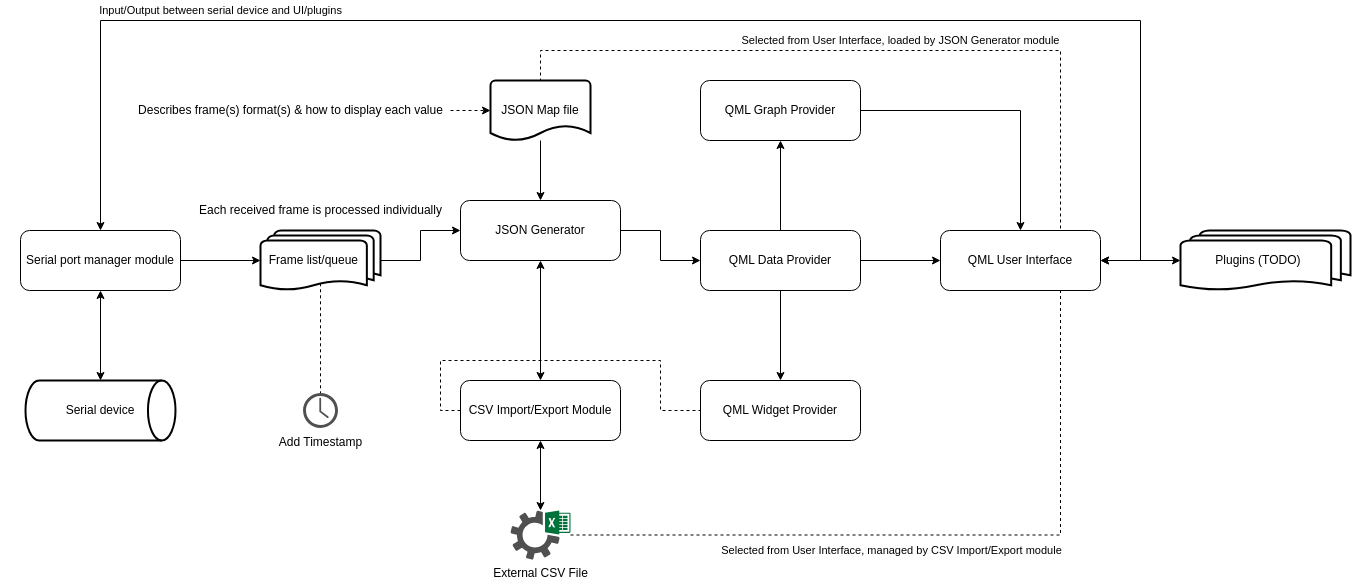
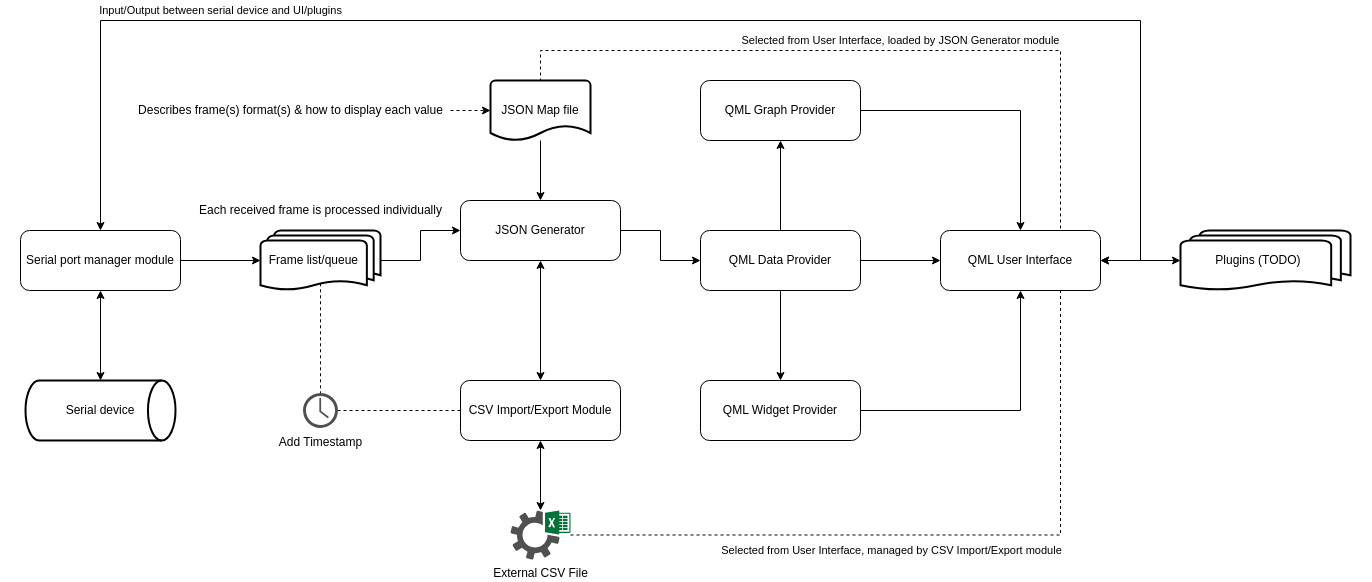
  <mxCell id="0" />
  <mxCell id="1" parent="0" />
  <mxCell id="2" style="edgeStyle=orthogonalEdgeStyle;rounded=0;orthogonalLoop=1;jettySize=auto;html=1;exitX=1;exitY=0.5;exitDx=0;exitDy=0;entryX=0;entryY=0.5;entryDx=0;entryDy=0;entryPerimeter=0;" parent="1" source="3" target="8" edge="1"><mxGeometry relative="1" as="geometry" /></mxCell>
  <mxCell id="3" value="Serial port manager module" style="rounded=1;whiteSpace=wrap;html=1;" parent="1" vertex="1"><mxGeometry x="20" y="230" width="160" height="60" as="geometry" /></mxCell>
  <mxCell id="4" style="edgeStyle=orthogonalEdgeStyle;rounded=0;orthogonalLoop=1;jettySize=auto;html=1;exitX=0.5;exitY=0;exitDx=0;exitDy=0;exitPerimeter=0;entryX=0.5;entryY=1;entryDx=0;entryDy=0;startArrow=classic;startFill=1;" parent="1" source="5" target="3" edge="1"><mxGeometry relative="1" as="geometry" /></mxCell>
  <mxCell id="5" value="Serial device" style="strokeWidth=2;html=1;shape=mxgraph.flowchart.direct_data;whiteSpace=wrap;" parent="1" vertex="1"><mxGeometry x="25" y="380" width="150" height="60" as="geometry" /></mxCell>
  <mxCell id="6" style="edgeStyle=orthogonalEdgeStyle;rounded=0;orthogonalLoop=1;jettySize=auto;html=1;exitX=1;exitY=0.5;exitDx=0;exitDy=0;exitPerimeter=0;entryX=0;entryY=0.5;entryDx=0;entryDy=0;" parent="1" source="8" target="11" edge="1"><mxGeometry relative="1" as="geometry" /></mxCell>
  <mxCell id="7" style="edgeStyle=orthogonalEdgeStyle;rounded=0;orthogonalLoop=1;jettySize=auto;html=1;exitX=0.5;exitY=0.88;exitDx=0;exitDy=0;exitPerimeter=0;endArrow=none;endFill=0;dashed=1;" parent="1" source="8" target="12" edge="1"><mxGeometry relative="1" as="geometry" /></mxCell>
  <mxCell id="8" value="&amp;nbsp; Frame list/queue" style="strokeWidth=2;html=1;shape=mxgraph.flowchart.multi-document;whiteSpace=wrap;align=left;" parent="1" vertex="1"><mxGeometry x="260" y="230" width="120" height="60" as="geometry" /></mxCell>
  <mxCell id="9" style="edgeStyle=orthogonalEdgeStyle;rounded=0;orthogonalLoop=1;jettySize=auto;html=1;exitX=0.5;exitY=1;exitDx=0;exitDy=0;entryX=0.5;entryY=0;entryDx=0;entryDy=0;startArrow=classic;startFill=1;endArrow=classic;endFill=1;" parent="1" source="11" target="15" edge="1"><mxGeometry relative="1" as="geometry" /></mxCell>
  <mxCell id="10" style="edgeStyle=orthogonalEdgeStyle;rounded=0;orthogonalLoop=1;jettySize=auto;html=1;exitX=1;exitY=0.5;exitDx=0;exitDy=0;entryX=0;entryY=0.5;entryDx=0;entryDy=0;startArrow=none;startFill=0;endArrow=classic;endFill=1;" parent="1" source="11" target="23" edge="1"><mxGeometry relative="1" as="geometry" /></mxCell>
  <mxCell id="11" value="JSON Generator" style="rounded=1;whiteSpace=wrap;html=1;" parent="1" vertex="1"><mxGeometry x="460" y="200" width="160" height="60" as="geometry" /></mxCell>
  <mxCell id="12" value="Add Timestamp" style="pointerEvents=1;shadow=0;dashed=0;html=1;strokeColor=none;fillColor=#505050;labelPosition=center;verticalLabelPosition=bottom;verticalAlign=top;outlineConnect=0;align=center;shape=mxgraph.office.concepts.clock;" parent="1" vertex="1"><mxGeometry x="302.5" y="392.5" width="35" height="35" as="geometry" /></mxCell>
- <mxCell id="13" style="edgeStyle=orthogonalEdgeStyle;rounded=0;orthogonalLoop=1;jettySize=auto;html=1;exitX=0;exitY=0.5;exitDx=0;exitDy=0;endArrow=none;endFill=0;dashed=1;" parent="1" source="15" target="27" edge="1"><mxGeometry relative="1" as="geometry" /></mxCell>
+ <mxCell id="13" style="edgeStyle=orthogonalEdgeStyle;rounded=0;orthogonalLoop=1;jettySize=auto;html=1;exitX=0;exitY=0.5;exitDx=0;exitDy=0;endArrow=none;endFill=0;dashed=1;" parent="1" source="15" target="12" edge="1"><mxGeometry relative="1" as="geometry" /></mxCell>
  <mxCell id="14" style="edgeStyle=orthogonalEdgeStyle;rounded=0;orthogonalLoop=1;jettySize=auto;html=1;exitX=0.5;exitY=1;exitDx=0;exitDy=0;startArrow=classic;startFill=1;" parent="1" source="15" target="17" edge="1"><mxGeometry relative="1" as="geometry" /></mxCell>
  <mxCell id="15" value="CSV Import/Export Module" style="rounded=1;whiteSpace=wrap;html=1;" parent="1" vertex="1"><mxGeometry x="460" y="380" width="160" height="60" as="geometry" /></mxCell>
  <mxCell id="16" value="" style="edgeStyle=orthogonalEdgeStyle;rounded=0;orthogonalLoop=1;jettySize=auto;html=1;dashed=1;startArrow=none;startFill=0;endArrow=none;endFill=0;entryX=0.75;entryY=1;entryDx=0;entryDy=0;" parent="1" source="17" target="33" edge="1"><mxGeometry relative="1" as="geometry"><mxPoint x="620" y="534.5" as="targetPoint" /></mxGeometry></mxCell>
  <mxCell id="17" value="External CSV File" style="pointerEvents=1;shadow=0;dashed=0;html=1;strokeColor=none;fillColor=#505050;labelPosition=center;verticalLabelPosition=bottom;verticalAlign=top;outlineConnect=0;align=center;shape=mxgraph.office.services.excel_services;" parent="1" vertex="1"><mxGeometry x="510" y="510" width="60" height="49" as="geometry" /></mxCell>
  <mxCell id="18" value="" style="edgeStyle=orthogonalEdgeStyle;rounded=0;orthogonalLoop=1;jettySize=auto;html=1;startArrow=none;startFill=0;endArrow=classic;endFill=1;" parent="1" source="19" target="11" edge="1"><mxGeometry relative="1" as="geometry" /></mxCell>
  <mxCell id="19" value="JSON Map file" style="strokeWidth=2;html=1;shape=mxgraph.flowchart.document2;whiteSpace=wrap;size=0.25;" parent="1" vertex="1"><mxGeometry x="490" y="80" width="100" height="60" as="geometry" /></mxCell>
  <mxCell id="20" style="edgeStyle=orthogonalEdgeStyle;rounded=0;orthogonalLoop=1;jettySize=auto;html=1;exitX=0.5;exitY=0;exitDx=0;exitDy=0;entryX=0.5;entryY=1;entryDx=0;entryDy=0;startArrow=none;startFill=0;endArrow=classic;endFill=1;" parent="1" source="23" target="25" edge="1"><mxGeometry relative="1" as="geometry" /></mxCell>
  <mxCell id="21" style="edgeStyle=orthogonalEdgeStyle;rounded=0;orthogonalLoop=1;jettySize=auto;html=1;exitX=0.5;exitY=1;exitDx=0;exitDy=0;entryX=0.5;entryY=0;entryDx=0;entryDy=0;startArrow=none;startFill=0;endArrow=classic;endFill=1;" parent="1" source="23" target="27" edge="1"><mxGeometry relative="1" as="geometry" /></mxCell>
  <mxCell id="22" style="edgeStyle=orthogonalEdgeStyle;rounded=0;orthogonalLoop=1;jettySize=auto;html=1;exitX=1;exitY=0.5;exitDx=0;exitDy=0;entryX=0;entryY=0.5;entryDx=0;entryDy=0;startArrow=none;startFill=0;endArrow=classic;endFill=1;" parent="1" source="23" target="33" edge="1"><mxGeometry relative="1" as="geometry" /></mxCell>
  <mxCell id="23" value="QML Data Provider" style="rounded=1;whiteSpace=wrap;html=1;" parent="1" vertex="1"><mxGeometry x="700" y="230" width="160" height="60" as="geometry" /></mxCell>
  <mxCell id="24" style="edgeStyle=orthogonalEdgeStyle;rounded=0;orthogonalLoop=1;jettySize=auto;html=1;exitX=1;exitY=0.5;exitDx=0;exitDy=0;entryX=0.5;entryY=0;entryDx=0;entryDy=0;startArrow=none;startFill=0;endArrow=classic;endFill=1;" parent="1" source="25" target="33" edge="1"><mxGeometry relative="1" as="geometry" /></mxCell>
  <mxCell id="25" value="QML Graph Provider" style="rounded=1;whiteSpace=wrap;html=1;" parent="1" vertex="1"><mxGeometry x="700" y="80" width="160" height="60" as="geometry" /></mxCell>
+ <mxCell id="26" style="edgeStyle=orthogonalEdgeStyle;rounded=0;orthogonalLoop=1;jettySize=auto;html=1;exitX=1;exitY=0.5;exitDx=0;exitDy=0;entryX=0.5;entryY=1;entryDx=0;entryDy=0;startArrow=none;startFill=0;endArrow=classic;endFill=1;" parent="1" source="27" target="33" edge="1"><mxGeometry relative="1" as="geometry" /></mxCell>
  <mxCell id="27" value="QML Widget Provider" style="rounded=1;whiteSpace=wrap;html=1;" parent="1" vertex="1"><mxGeometry x="700" y="380" width="160" height="60" as="geometry" /></mxCell>
  <mxCell id="28" style="edgeStyle=orthogonalEdgeStyle;rounded=0;orthogonalLoop=1;jettySize=auto;html=1;exitX=1;exitY=0.5;exitDx=0;exitDy=0;entryX=0;entryY=0.5;entryDx=0;entryDy=0;entryPerimeter=0;startArrow=classic;startFill=1;endArrow=classic;endFill=1;" parent="1" source="33" target="34" edge="1"><mxGeometry relative="1" as="geometry" /></mxCell>
  <mxCell id="29" style="edgeStyle=orthogonalEdgeStyle;rounded=0;orthogonalLoop=1;jettySize=auto;html=1;exitX=1;exitY=0.5;exitDx=0;exitDy=0;entryX=0.5;entryY=0;entryDx=0;entryDy=0;startArrow=classic;startFill=1;endArrow=classic;endFill=1;" parent="1" source="33" target="3" edge="1"><mxGeometry relative="1" as="geometry"><Array as="points"><mxPoint x="1140" y="260" /><mxPoint x="1140" y="20" /><mxPoint x="100" y="20" /></Array></mxGeometry></mxCell>
  <mxCell id="30" value="Input/Output between serial device and UI/plugins" style="edgeLabel;html=1;align=center;verticalAlign=middle;resizable=0;points=[];" parent="29" vertex="1" connectable="0"><mxGeometry x="0.612" y="-2" relative="1" as="geometry"><mxPoint x="32.82" y="-8.06" as="offset" /></mxGeometry></mxCell>
  <mxCell id="31" style="edgeStyle=orthogonalEdgeStyle;rounded=0;orthogonalLoop=1;jettySize=auto;html=1;exitX=0.5;exitY=0;exitDx=0;exitDy=0;entryX=0.5;entryY=0;entryDx=0;entryDy=0;entryPerimeter=0;startArrow=none;startFill=0;endArrow=none;endFill=0;dashed=1;" parent="1" source="33" target="19" edge="1"><mxGeometry relative="1" as="geometry"><Array as="points"><mxPoint x="1060" y="230" /><mxPoint x="1060" y="50" /><mxPoint x="540" y="50" /></Array></mxGeometry></mxCell>
  <mxCell id="32" value="Selected from User Interface, loaded by JSON Generator module" style="edgeLabel;html=1;align=center;verticalAlign=middle;resizable=0;points=[];" parent="31" vertex="1" connectable="0"><mxGeometry x="-0.171" y="1" relative="1" as="geometry"><mxPoint x="-61.29" y="-11.06" as="offset" /></mxGeometry></mxCell>
  <mxCell id="33" value="QML User Interface" style="rounded=1;whiteSpace=wrap;html=1;" parent="1" vertex="1"><mxGeometry x="940" y="230" width="160" height="60" as="geometry" /></mxCell>
  <mxCell id="34" value="&amp;nbsp; &amp;nbsp; &amp;nbsp; &amp;nbsp; &amp;nbsp; Plugins (TODO)" style="strokeWidth=2;html=1;shape=mxgraph.flowchart.multi-document;whiteSpace=wrap;align=left;" parent="1" vertex="1"><mxGeometry x="1180" y="230" width="170" height="60" as="geometry" /></mxCell>
  <mxCell id="35" value="" style="edgeStyle=orthogonalEdgeStyle;rounded=0;orthogonalLoop=1;jettySize=auto;html=1;dashed=1;startArrow=none;startFill=0;endArrow=classic;endFill=1;" parent="1" source="36" target="19" edge="1"><mxGeometry relative="1" as="geometry" /></mxCell>
  <mxCell id="36" value="Describes frame(s) format(s) &amp;amp; how to display each value" style="text;html=1;align=center;verticalAlign=middle;resizable=0;points=[];autosize=1;" parent="1" vertex="1"><mxGeometry x="130" y="100" width="320" height="20" as="geometry" /></mxCell>
  <mxCell id="37" value="Each received frame is processed individually" style="text;html=1;align=center;verticalAlign=middle;resizable=0;points=[];autosize=1;" parent="1" vertex="1"><mxGeometry x="190" y="200" width="260" height="20" as="geometry" /></mxCell>
  <mxCell id="38" value="Selected from User Interface, managed by CSV Import/Export module" style="edgeLabel;html=1;align=center;verticalAlign=middle;resizable=0;points=[];" parent="1" vertex="1" connectable="0"><mxGeometry x="890.004" y="549.999" as="geometry" /></mxCell>
